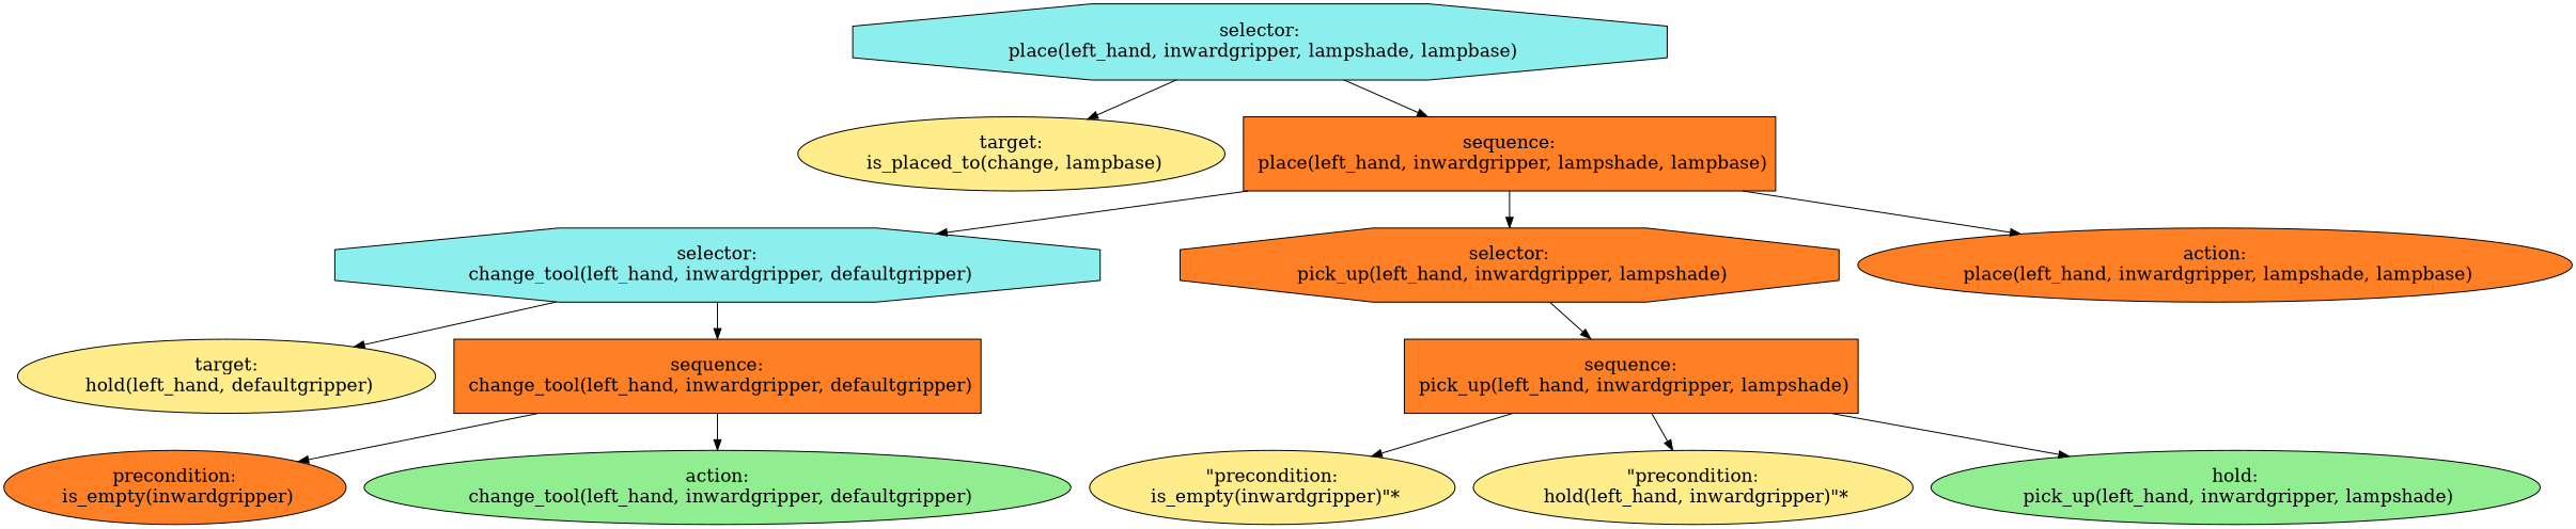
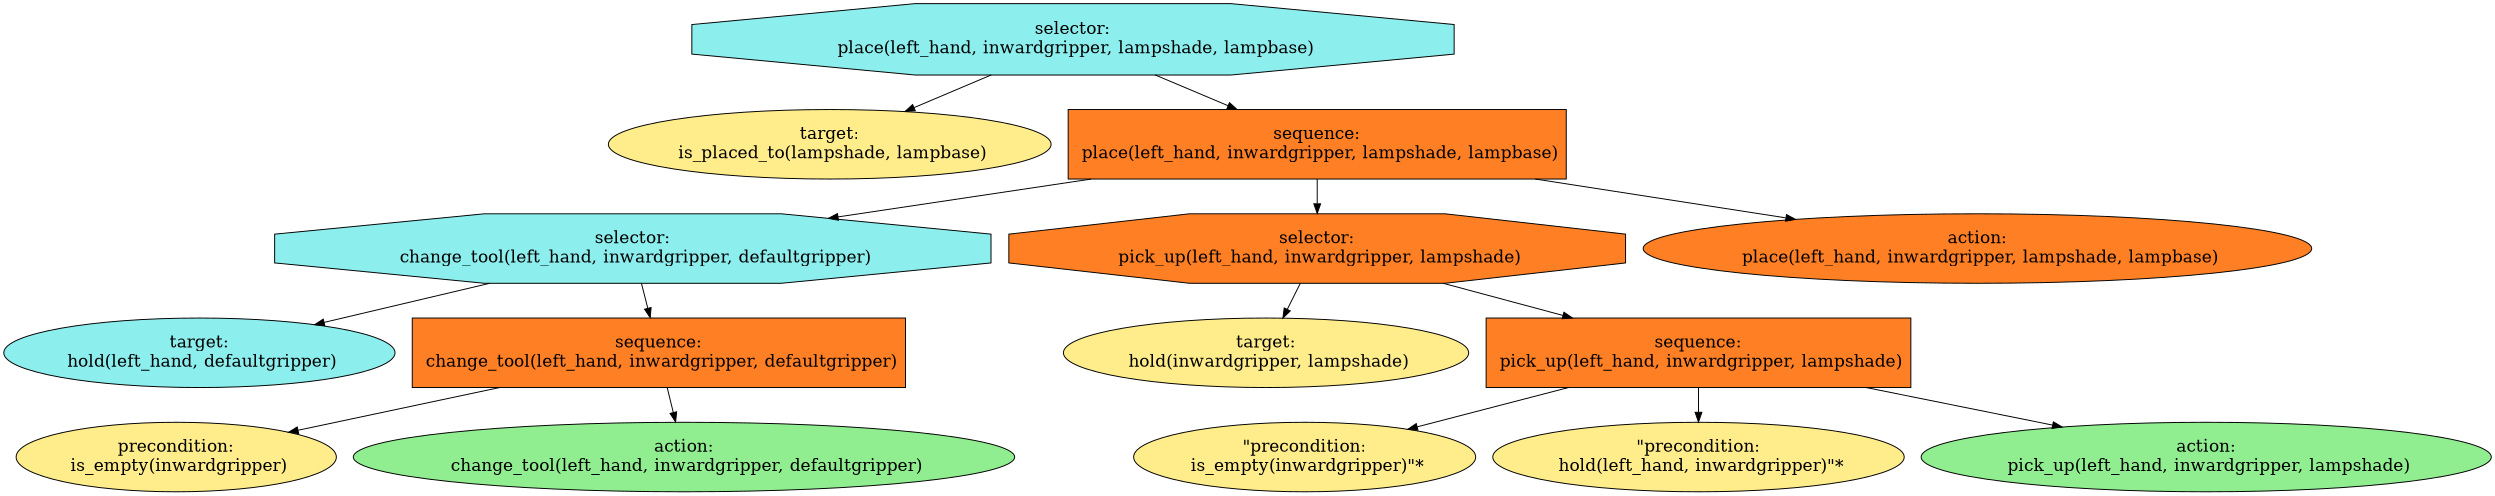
  digraph {
    fontname="times-roman"
    ordering=out
    node [fillcolor=lightgoldenrod1 fontcolor=black fontname="times-roman" fontsize=18 shape=ellipse style=filled]
    edge [fontname="times-roman"]
    n1 [fillcolor=darkslategray2 label="selector:\n place(left_hand, inwardgripper, lampshade, lampbase)" shape=octagon]
-   n2 [height=1.0 label="target:\n is_placed_to(change, lampbase)"]
+   n2 [height=1.0 label="target:\n is_placed_to(lampshade, lampbase)"]
    n3 [fillcolor=chocolate1 height=1.0 label="sequence:\n place(left_hand, inwardgripper, lampshade, lampbase)" shape=box]
    n4 [fillcolor=darkslategray2 height=1.0 label="selector:\n change_tool(left_hand, inwardgripper, defaultgripper)" shape=octagon]
    n5 [fillcolor=chocolate1 height=1.0 label="selector:\n pick_up(left_hand, inwardgripper, lampshade)" shape=octagon]
    n6 [fillcolor=chocolate1 height=1.0 label="action:\n place(left_hand, inwardgripper, lampshade, lampbase)"]
-   n7 [height=1.0 label="target:\n hold(left_hand, defaultgripper)"]
+   n7 [fillcolor=darkslategray2 height=1.0 label="target:\n hold(left_hand, defaultgripper)"]
    n8 [fillcolor=chocolate1 height=1.0 label="sequence:\n change_tool(left_hand, inwardgripper, defaultgripper)" shape=box]
+   n9 [height=1.0 label="target:\n hold(inwardgripper, lampshade)"]
    n10 [fillcolor=chocolate1 height=1.0 label="sequence:\n pick_up(left_hand, inwardgripper, lampshade)" shape=box]
-   n11 [fillcolor=chocolate1 height=1.0 label="precondition:\n is_empty(inwardgripper)"]
+   n11 [height=1.0 label="precondition:\n is_empty(inwardgripper)"]
    n12 [fillcolor=lightgreen height=1.0 label="action:\n change_tool(left_hand, inwardgripper, defaultgripper)"]
    n13 [height=1.0 label="\"precondition:\n is_empty(inwardgripper)\"*"]
    n14 [height=1.0 label="\"precondition:\n hold(left_hand, inwardgripper)\"*"]
-   n15 [fillcolor=lightgreen height=1.0 label="hold:\n pick_up(left_hand, inwardgripper, lampshade)"]
+   n15 [fillcolor=lightgreen height=1.0 label="action:\n pick_up(left_hand, inwardgripper, lampshade)"]
    n1 -> n2
    n1 -> n3
    n3 -> n4
    n3 -> n5
    n3 -> n6
    n4 -> n7
    n4 -> n8
+   n5 -> n9
    n5 -> n10
    n8 -> n11
    n8 -> n12
    n10 -> n13
    n10 -> n14
    n10 -> n15
  }
